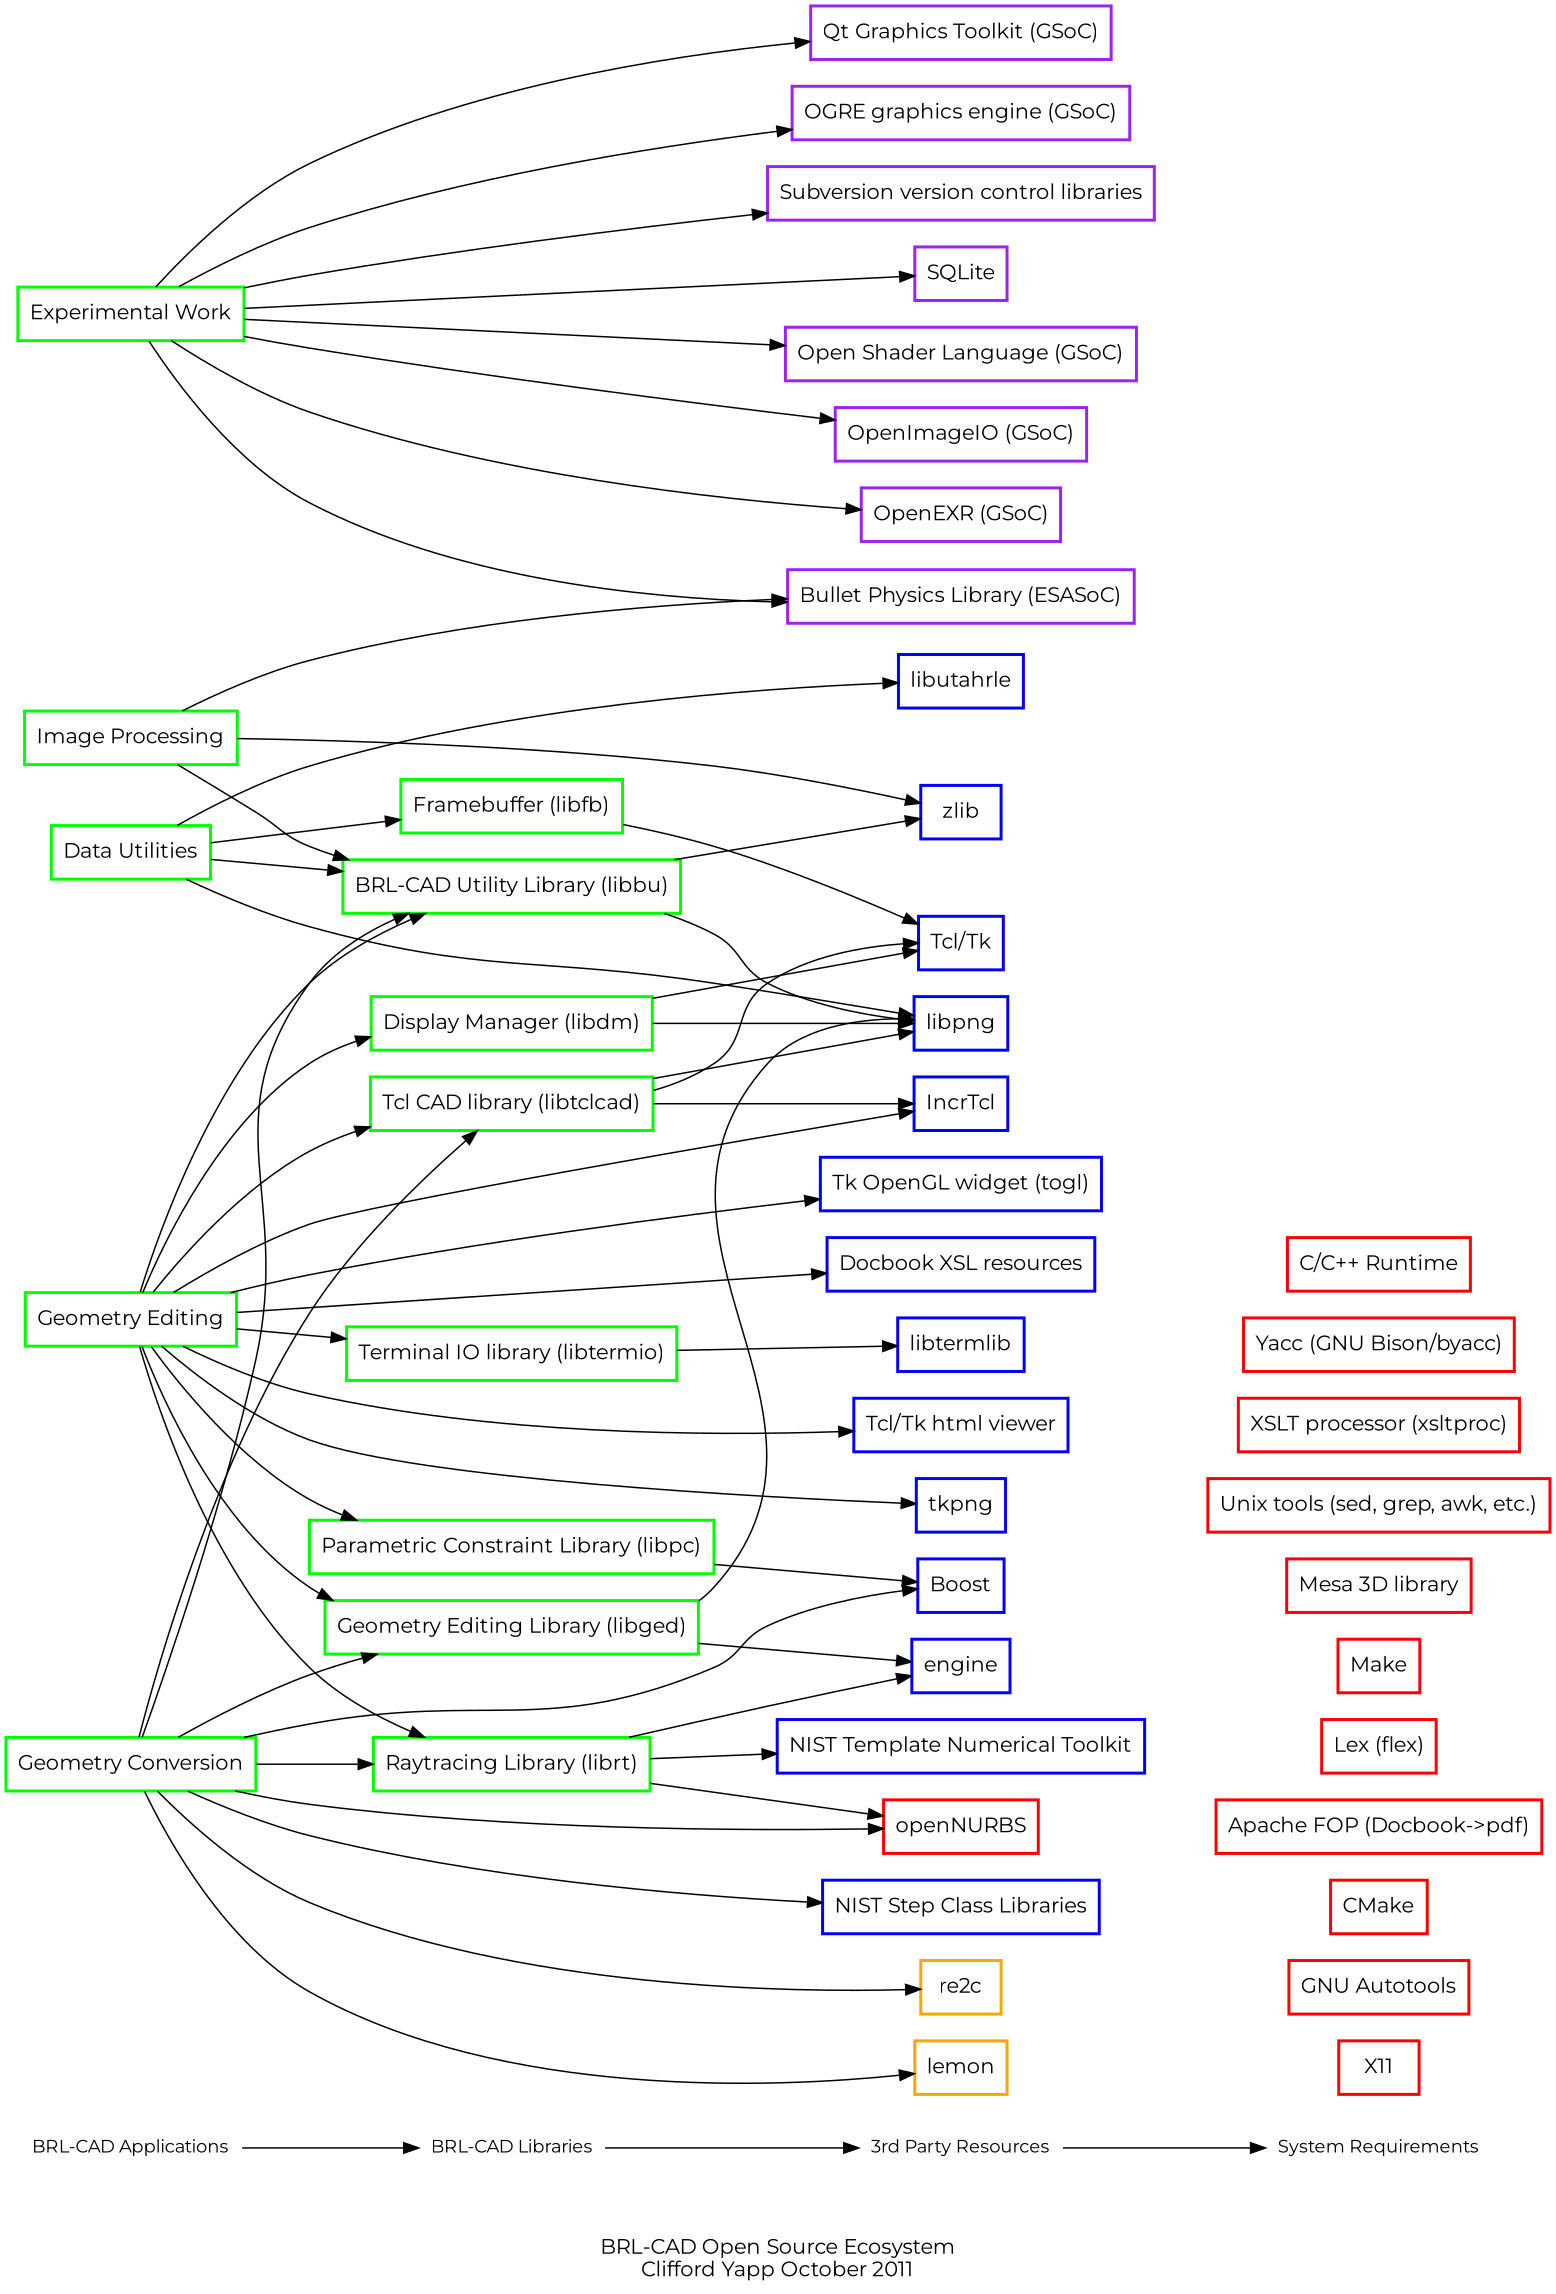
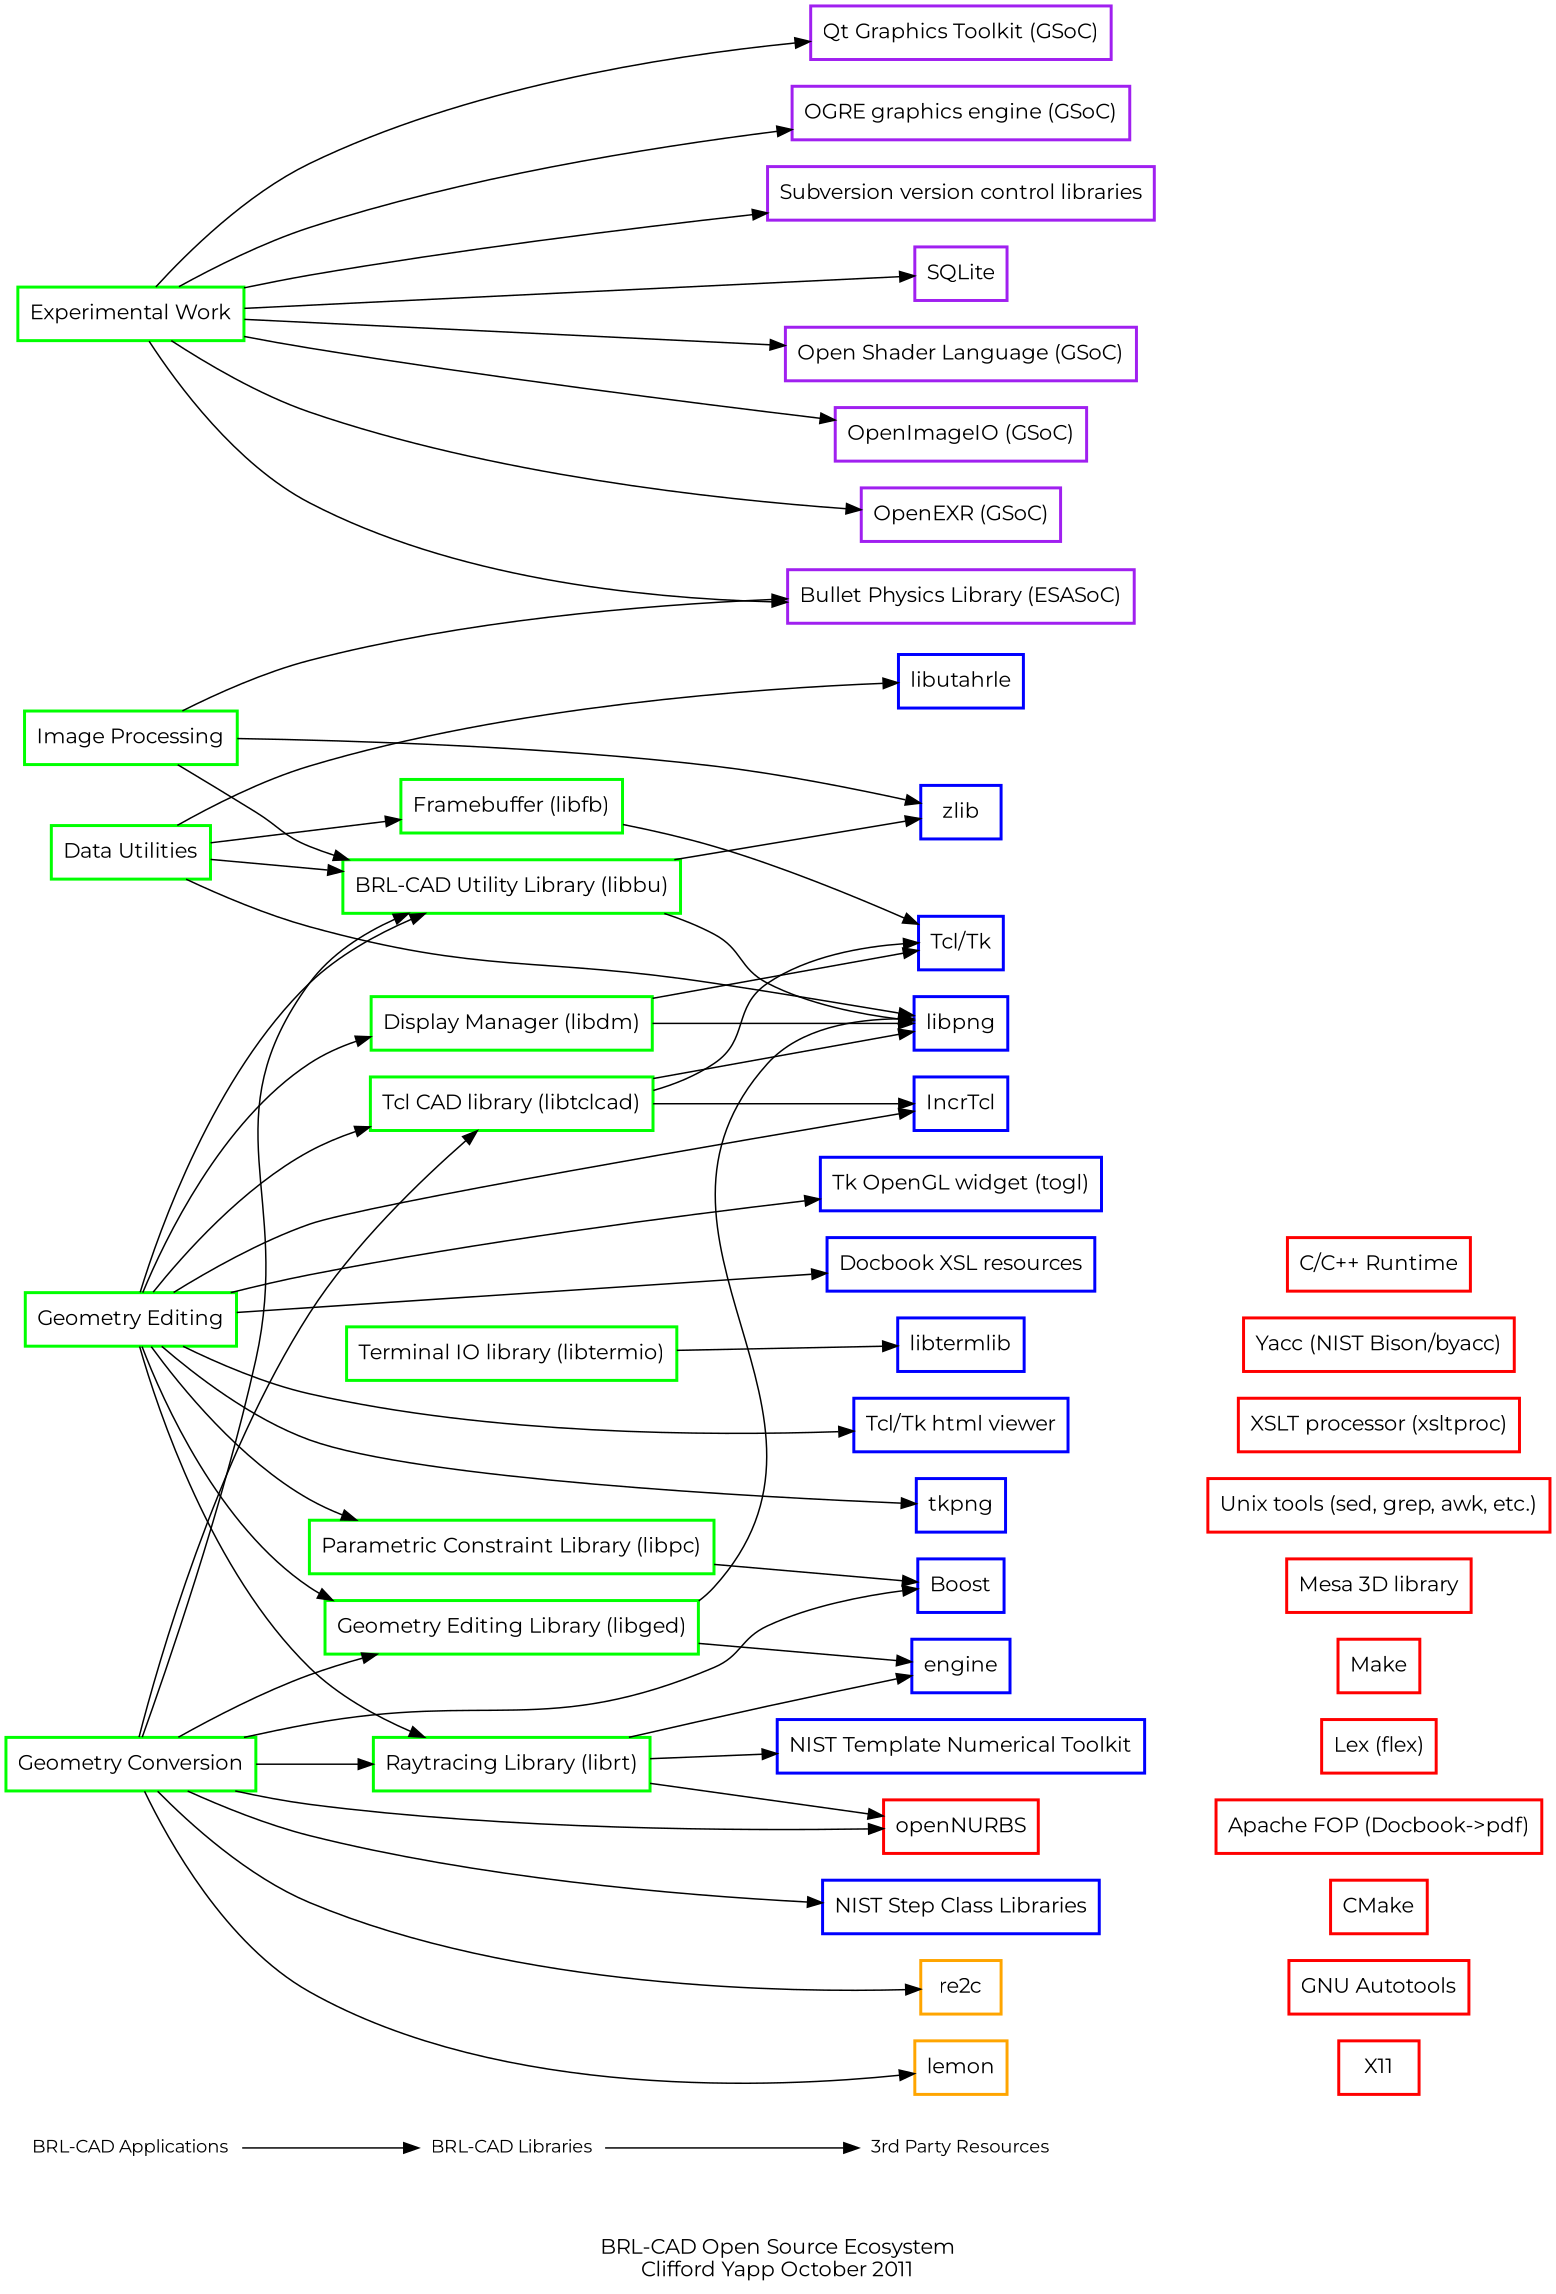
  digraph {
    fontname=Montserrat
    label="BRL-CAD Open Source Ecosystem\nClifford Yapp October 2011"
    rankdir=LR
    node [fontname=Montserrat shape=box color=blue style=bold]
    edge [fontname=Montserrat]
    "BRL-CAD Applications" [fontsize=12 shape=plaintext color="" style=""]
    "BRL-CAD Libraries" [fontsize=12 shape=plaintext color="" style=""]
    "3rd Party Resources" [fontsize=12 shape=plaintext color="" style=""]
-   "System Requirements" [fontsize=12 shape=plaintext color="" style=""]
    n5 [label="Tcl/Tk"]
    n6 [label="Tcl/Tk html viewer"]
    n7 [label=tkpng]
    n8 [label="Tk OpenGL widget (togl)"]
    n9 [label=IncrTcl]
    n10 [label=Boost]
    n11 [label=libpng]
    n12 [label=engine]
    n13 [label=libtermlib]
    n14 [label=libutahrle]
    n15 [color=red label=openNURBS]
    n16 [label="NIST Step Class Libraries"]
    n17 [label="NIST Template Numerical Toolkit"]
    n18 [label="Docbook XSL resources"]
    n19 [label=zlib]
    n20 [color=orange label=re2c]
    n21 [color=orange label=lemon]
    n22 [color=purple label="Open Shader Language (GSoC)"]
    n23 [color=purple label="OpenImageIO (GSoC)"]
    n24 [color=purple label="OpenEXR (GSoC)"]
    n25 [color=purple label="Qt Graphics Toolkit (GSoC)"]
    n26 [color=purple label="OGRE graphics engine (GSoC)"]
    n27 [color=purple label="Bullet Physics Library (ESASoC)"]
    n28 [color=purple label="Subversion version control libraries"]
    n29 [color=purple label=SQLite]
    n30 [color=red label=X11]
    n31 [color=red label="GNU Autotools"]
    n32 [color=red label=CMake]
    n33 [color=red label="Apache FOP (Docbook->pdf)"]
    n34 [color=red label="Lex (flex)"]
    n35 [color=red label=Make]
    n36 [color=red label="Mesa 3D library"]
    n37 [color=red label="Unix tools (sed, grep, awk, etc.)"]
    n38 [color=red label="XSLT processor (xsltproc)"]
-   n39 [color=red label="Yacc (GNU Bison/byacc)"]
+   n39 [color=red label="Yacc (NIST Bison/byacc)"]
    n40 [color=red label="C/C++ Runtime"]
    n41 [color=green label="BRL-CAD Utility Library (libbu)"]
    n42 [color=green label="Parametric Constraint Library (libpc)"]
    n43 [color=green label="Raytracing Library (librt)"]
    n44 [color=green label="Display Manager (libdm)"]
    n45 [color=green label="Geometry Editing Library (libged)"]
    n46 [color=green label="Tcl CAD library (libtclcad)"]
    n47 [color=green label="Terminal IO library (libtermio)"]
    n48 [color=green label="Geometry Editing"]
    n49 [color=green label="Geometry Conversion"]
    n50 [color=green label="Data Utilities"]
    n51 [color=green label="Image Processing"]
    n52 [color=green label="Experimental Work"]
    n53 [color=green label="Framebuffer (libfb)"]
    subgraph sub_1 {
      "BRL-CAD Applications"
      "BRL-CAD Libraries"
      "3rd Party Resources"
-     "System Requirements"
    }
    subgraph sub_2 {
      rank=same
      "3rd Party Resources"
      n5
      n6
      n7
      n8
      n9
      n10
      n11
      n12
      n13
      n14
      n15
      n16
      n17
      n18
      n19
      n20
      n21
    }
    subgraph sub_3 {
      rank=same
      "3rd Party Resources"
      n22
      n23
      n24
      n25
      n26
      n27
    }
    subgraph sub_4 {
      rank=same
      "3rd Party Resources"
      n28
      n29
    }
    subgraph sub_5 {
      rank=same
-     "System Requirements"
      n30
      n31
      n32
      n33
      n34
      n35
      n36
      n37
      n38
      n39
      n40
    }
    subgraph sub_6 {
      rank=same
      "BRL-CAD Libraries"
      n41
      n42
      n43
      n44
      n45
      n46
      n47
    }
    subgraph sub_7 {
      rank=same
      "BRL-CAD Applications"
      n48
      n49
      n50
      n51
      n52
    }
    "BRL-CAD Applications" -> "BRL-CAD Libraries"
    "BRL-CAD Libraries" -> "3rd Party Resources"
-   "3rd Party Resources" -> "System Requirements"
    n41 -> n11
    n41 -> n19
    n42 -> n10
    n43 -> n12
    n43 -> n15
    n43 -> n17
    n44 -> n5
    n44 -> n11
    n45 -> n11
    n45 -> n12
    n46 -> n5
    n46 -> n9
    n46 -> n11
    n47 -> n13
    n48 -> n6
    n48 -> n7
    n48 -> n8
    n48 -> n9
    n48 -> n18
    n48 -> n41
    n48 -> n42
    n48 -> n43
    n48 -> n44
    n48 -> n45
    n48 -> n46
-   n48 -> n47
    n49 -> n10
    n49 -> n15
    n49 -> n16
    n49 -> n20
    n49 -> n21
    n49 -> n41
    n49 -> n43
    n49 -> n45
    n49 -> n46
    n50 -> n11
    n50 -> n14
    n50 -> n41
    n50 -> n53
    n51 -> n19
    n51 -> n27
    n51 -> n41
    n52 -> n22
    n52 -> n23
    n52 -> n24
    n52 -> n25
    n52 -> n26
    n52 -> n27
    n52 -> n28
    n52 -> n29
    n53 -> n5
  }
